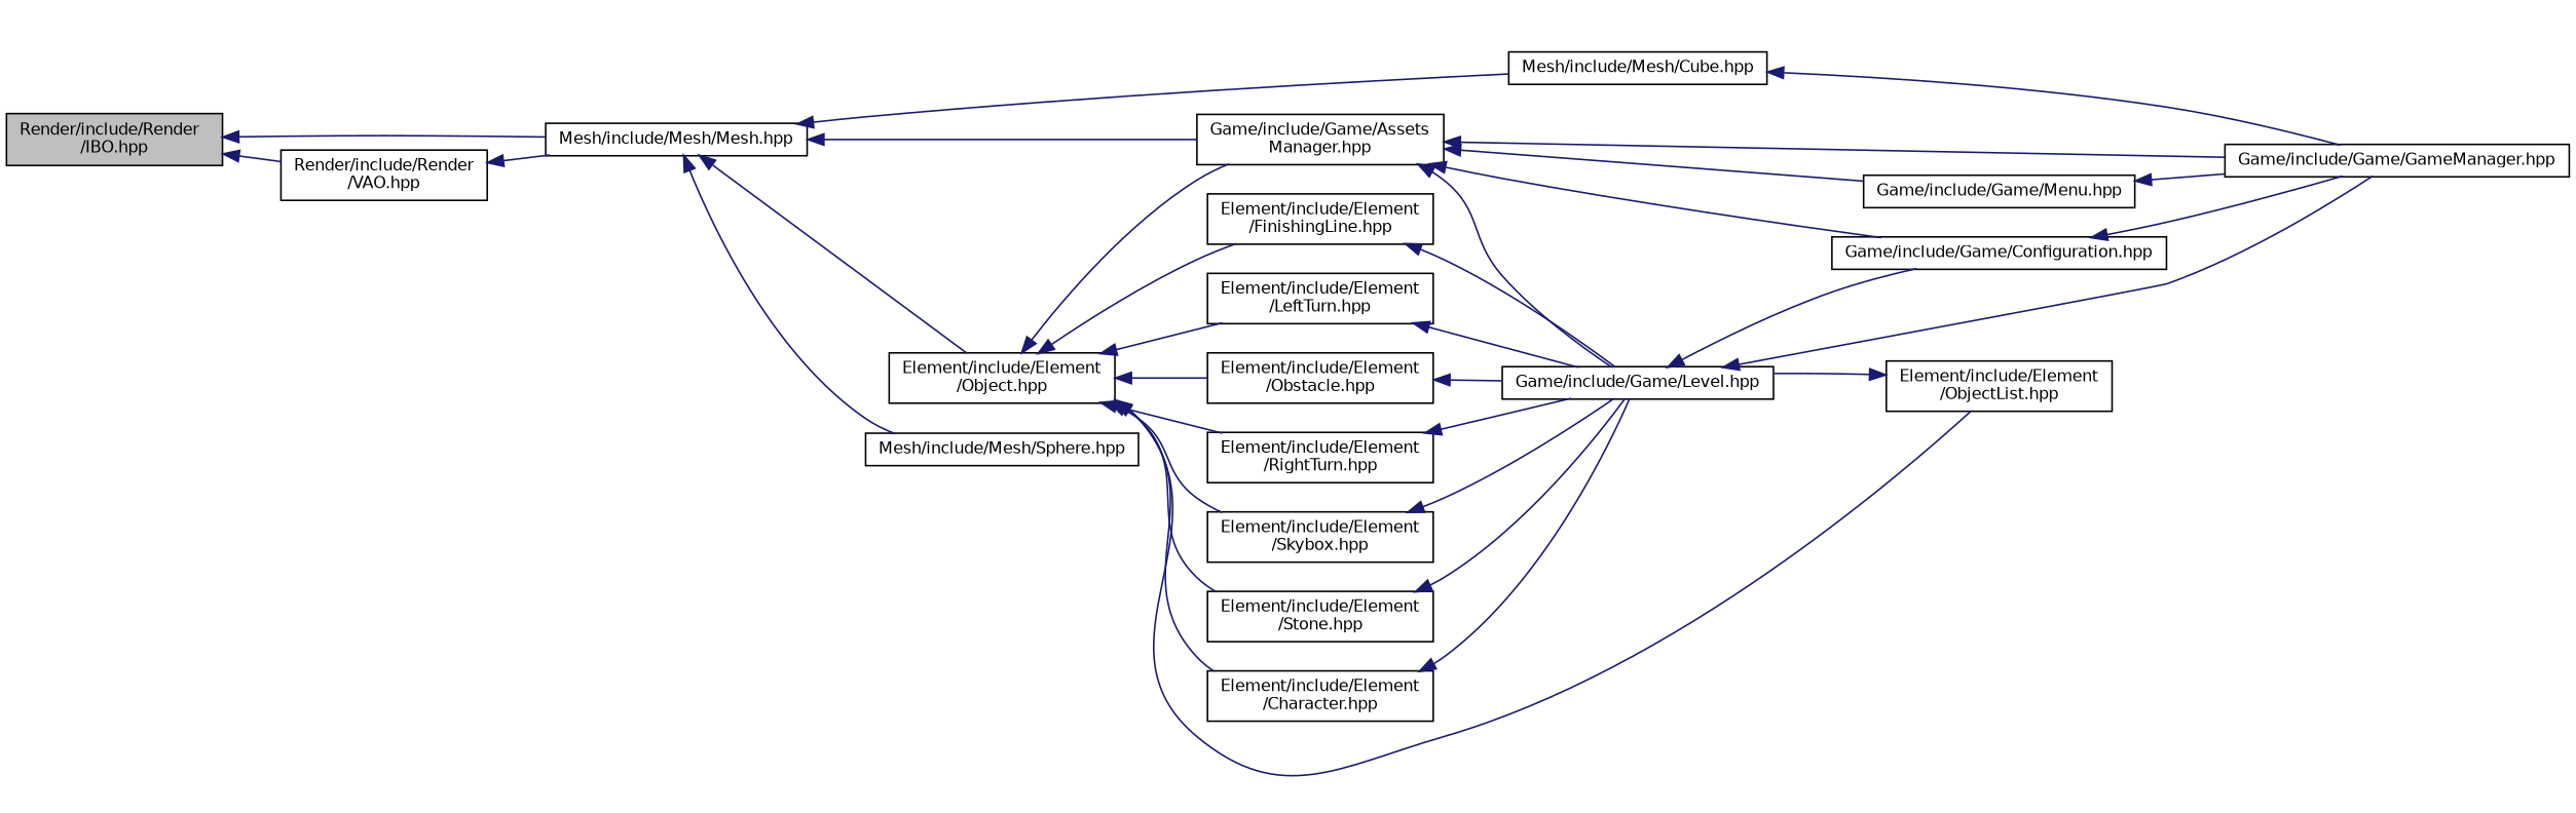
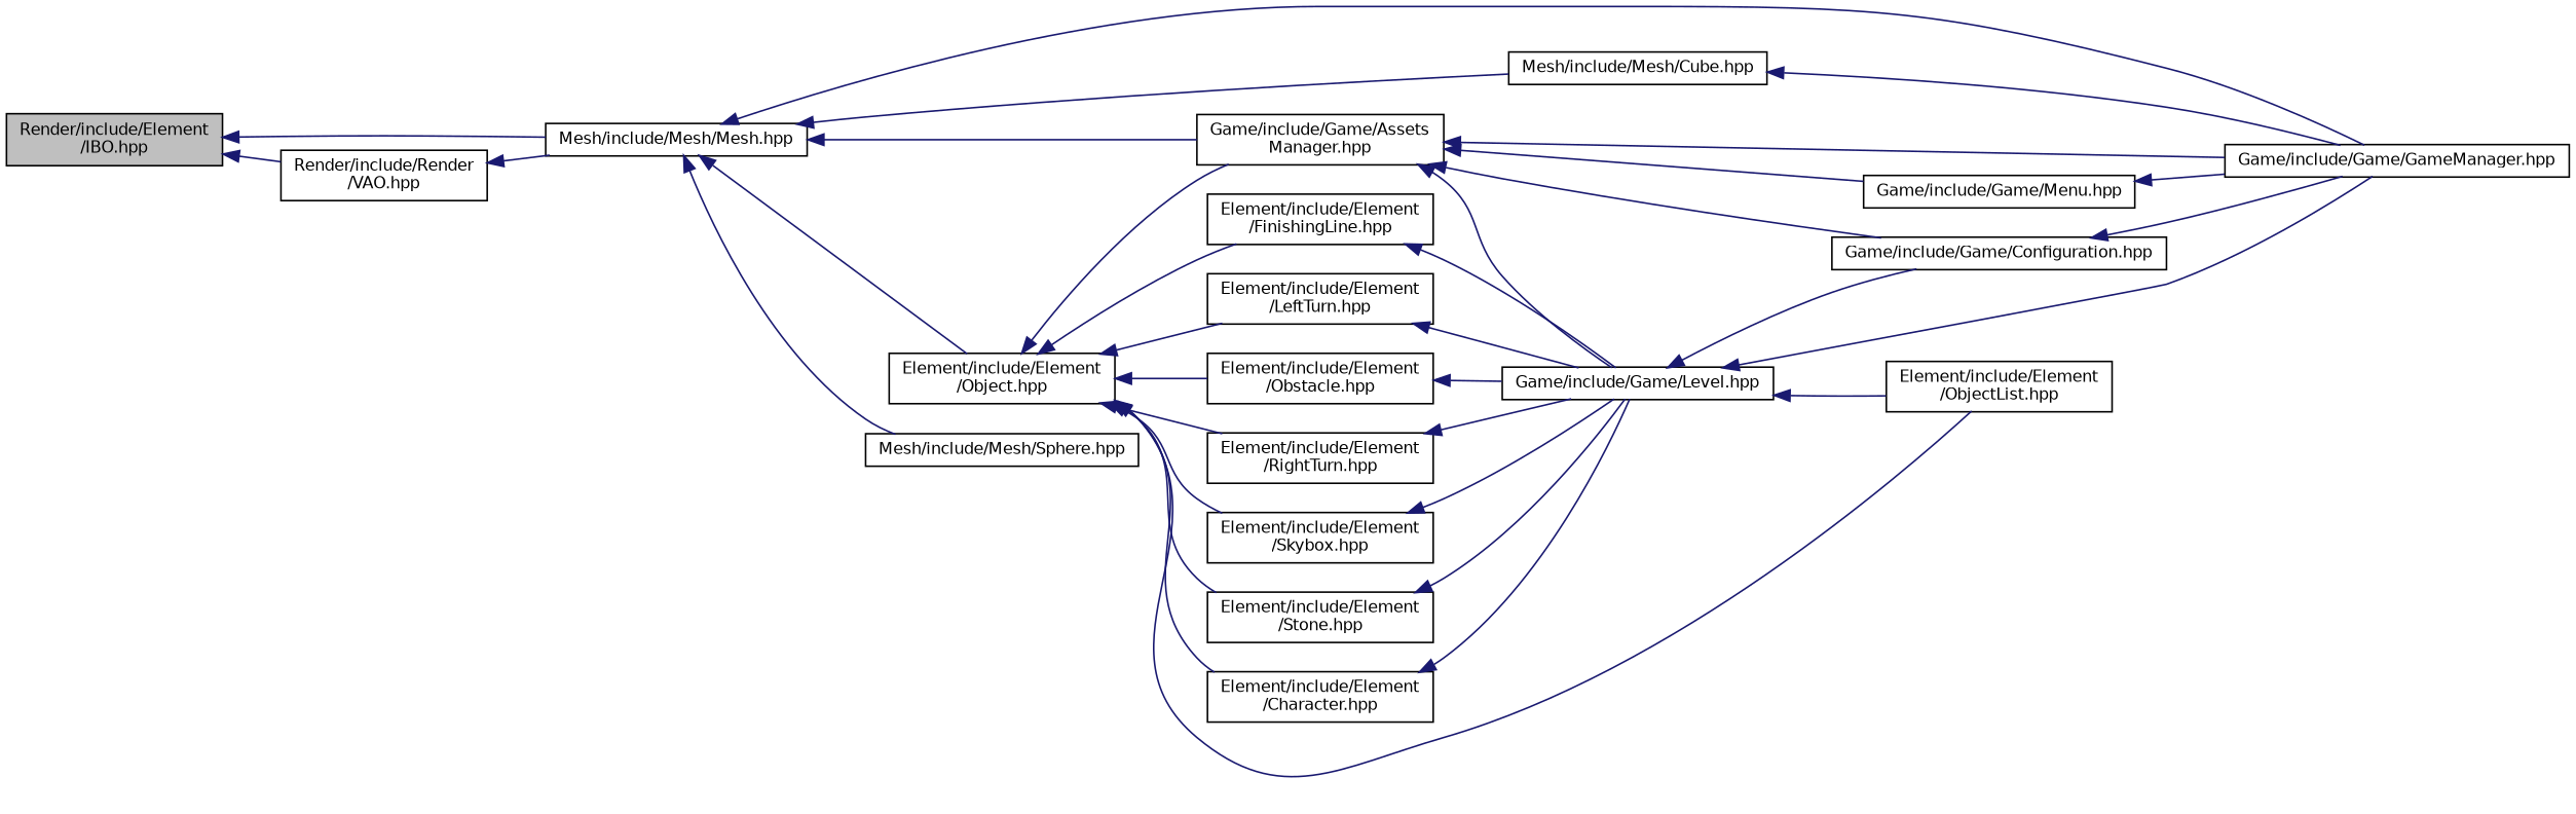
  digraph {
    rankdir=LR
    node [color=black fillcolor=white fontname=Helvetica fontsize=10 shape=record style=filled]
    edge [color=midnightblue dir=back fontname=Helvetica fontsize=10 labelfontname=Helvetica labelfontsize=10 style=solid]
-   n1 [fillcolor=grey75 fontcolor=black height=0.2 label="Render/include/Render\l/IBO.hpp" width=0.4]
+   n1 [fillcolor=grey75 fontcolor=black height=0.2 label="Render/include/Element\l/IBO.hpp" width=0.4]
    n2 [height=0.2 label="Mesh/include/Mesh/Mesh.hpp" width=0.4]
    n3 [height=0.2 label="Render/include/Render\l/VAO.hpp" width=0.4]
    n4 [height=0.2 label="Element/include/Element\l/Object.hpp" width=0.4]
    n5 [height=0.2 label="Game/include/Game/GameManager.hpp" width=0.4]
    n6 [height=0.2 label="Game/include/Game/Assets\lManager.hpp" width=0.4]
    n7 [height=0.2 label="Mesh/include/Mesh/Cube.hpp" width=0.4]
    n8 [height=0.2 label="Mesh/include/Mesh/Sphere.hpp" width=0.4]
    n9 [height=0.2 label="Element/include/Element\l/Character.hpp" width=0.4]
    n10 [height=0.2 label="Element/include/Element\l/FinishingLine.hpp" width=0.4]
    n11 [height=0.2 label="Element/include/Element\l/LeftTurn.hpp" width=0.4]
    n12 [height=0.2 label="Element/include/Element\l/ObjectList.hpp" width=0.4]
    n13 [height=0.2 label="Element/include/Element\l/Obstacle.hpp" width=0.4]
    n14 [height=0.2 label="Element/include/Element\l/RightTurn.hpp" width=0.4]
    n15 [height=0.2 label="Element/include/Element\l/Skybox.hpp" width=0.4]
    n16 [height=0.2 label="Element/include/Element\l/Stone.hpp" width=0.4]
    n17 [height=0.2 label="Game/include/Game/Level.hpp" width=0.4]
    n18 [height=0.2 label="Game/include/Game/Configuration.hpp" width=0.4]
    n19 [height=0.2 label="Game/include/Game/Menu.hpp" width=0.4]
    n1 -> n2
    n1 -> n3
    n2 -> n4
+   n2 -> n5
    n2 -> n6
    n2 -> n7
    n2 -> n8
    n3 -> n2
    n4 -> n6
    n4 -> n9
    n4 -> n10
    n4 -> n11
    n4 -> n12
    n4 -> n13
    n4 -> n14
    n4 -> n15
    n4 -> n16
    n6 -> n5
    n6 -> n17
    n6 -> n18
    n6 -> n19
    n7 -> n5
    n9 -> n17
    n10 -> n17
    n11 -> n17
-   n12 -> n17
+   n17 -> n12
    n13 -> n17
    n14 -> n17
    n15 -> n17
    n16 -> n17
    n17 -> n5
    n17 -> n18
    n18 -> n5
    n19 -> n5
  }
